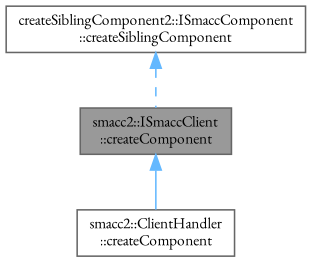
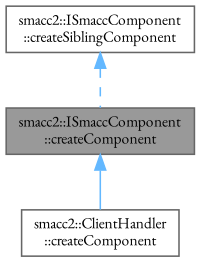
  digraph {
    fontname="EB Garamond"
    rankdir=TB
    node [color=grey40 fillcolor=white fontname="EB Garamond" fontsize=10 shape=box style=filled]
    edge [color=steelblue1 dir=back fontname="EB Garamond" fontsize=10 labelfontname=Helvetica labelfontsize=10]
-   n1 [color=gray40 fillcolor=grey60 fontcolor=black height=0.2 label="smacc2::ISmaccClient\l::createComponent" width=0.4]
+   n1 [color=gray40 fillcolor=grey60 fontcolor=black height=0.2 label="smacc2::ISmaccComponent\l::createComponent" width=0.4]
    n2 [height=0.2 label="smacc2::ClientHandler\l::createComponent" width=0.4]
-   n3 [height=0.2 label="createSiblingComponent2::ISmaccComponent\l::createSiblingComponent" width=0.4]
+   n3 [height=0.2 label="smacc2::ISmaccComponent\l::createSiblingComponent" width=0.4]
    n1 -> n2 [style=solid]
    n3 -> n1 [style=dashed]
  }
